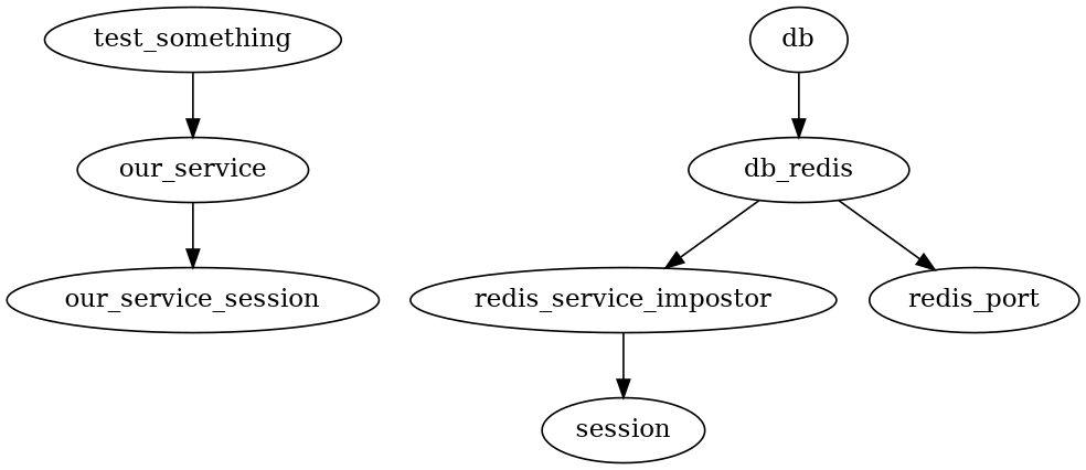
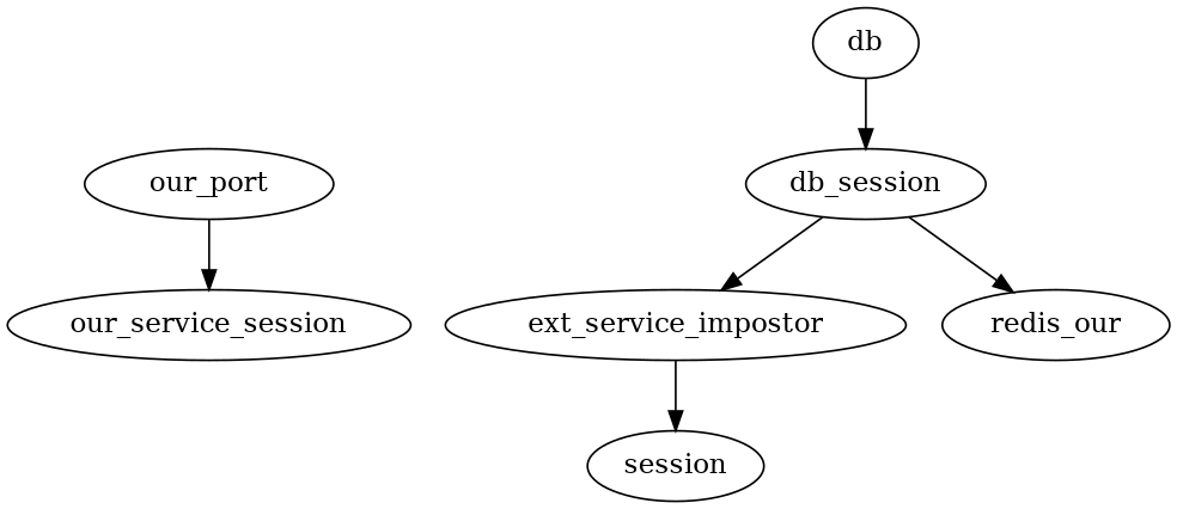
  digraph {
-   our_service
+   our_service [label=our_port]
    our_service_session
    n3 [label=session]
-   ext_service_impostor [label=redis_service_impostor]
+   ext_service_impostor
    db
-   db_session [label=db_redis]
-   redis_port
-   test_something
+   db_session
+   redis_port [label=redis_our]
    our_service -> our_service_session
    ext_service_impostor -> n3
    db -> db_session
    db_session -> ext_service_impostor
    db_session -> redis_port
-   test_something -> our_service
  }
